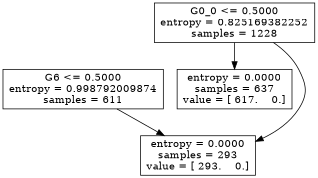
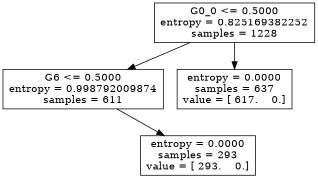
  digraph {
    node [shape=box]
    n1 [label="G0_0 <= 0.5000\nentropy = 0.825169382252\nsamples = 1228"]
    n2 [label="G6 <= 0.5000\nentropy = 0.998792009874\nsamples = 611"]
    n3 [label="entropy = 0.0000\nsamples = 637\nvalue = [ 617.    0.]"]
    n4 [label="entropy = 0.0000\nsamples = 293\nvalue = [ 293.    0.]"]
-   n1 -> n4
+   n1 -> n2
    n1 -> n3
    n2 -> n4
  }
